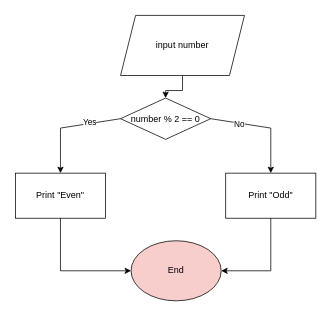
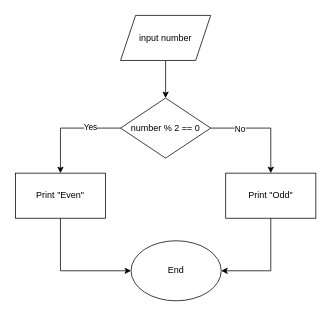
  <mxCell id="0" />
  <mxCell id="1" parent="0" />
  <mxCell id="2" value="" style="edgeStyle=orthogonalEdgeStyle;rounded=0;orthogonalLoop=1;jettySize=auto;html=1;" edge="1" parent="1" source="3" target="4"><mxGeometry relative="1" as="geometry" /></mxCell>
- <mxCell id="3" value="input number" style="shape=parallelogram;perimeter=parallelogramPerimeter;whiteSpace=wrap;html=1;fixedSize=1;" vertex="1" parent="1"><mxGeometry x="160" y="20" width="165" height="80" as="geometry" /></mxCell>
- <mxCell id="4" value="number % 2 == 0" style="rhombus;whiteSpace=wrap;html=1;" vertex="1" parent="1"><mxGeometry x="160" y="130" width="120" height="55" as="geometry" /></mxCell>
+ <mxCell id="3" value="input number" style="shape=parallelogram;perimeter=parallelogramPerimeter;whiteSpace=wrap;html=1;fixedSize=1;" vertex="1" parent="1"><mxGeometry x="160" y="20" width="120" height="60" as="geometry" /></mxCell>
+ <mxCell id="4" value="number % 2 == 0" style="rhombus;whiteSpace=wrap;html=1;" vertex="1" parent="1"><mxGeometry x="160" y="130" width="120" height="80" as="geometry" /></mxCell>
  <mxCell id="5" value="Print &quot;Even&quot;" style="rounded=0;whiteSpace=wrap;html=1;" vertex="1" parent="1"><mxGeometry x="20" y="230" width="120" height="60" as="geometry" /></mxCell>
  <mxCell id="6" value="Print &quot;Odd&quot;" style="rounded=0;whiteSpace=wrap;html=1;" vertex="1" parent="1"><mxGeometry x="300" y="230" width="120" height="60" as="geometry" /></mxCell>
- <mxCell id="7" value="End" style="ellipse;whiteSpace=wrap;html=1;fillColor=#f8cecc;" vertex="1" parent="1"><mxGeometry x="174" y="320" width="120" height="80" as="geometry" /></mxCell>
+ <mxCell id="7" value="End" style="ellipse;whiteSpace=wrap;html=1;" vertex="1" parent="1"><mxGeometry x="174" y="320" width="120" height="80" as="geometry" /></mxCell>
  <mxCell id="8" value="" style="endArrow=classic;html=1;rounded=0;exitX=0;exitY=0.5;exitDx=0;exitDy=0;entryX=0.5;entryY=0;entryDx=0;entryDy=0;" edge="1" parent="1" source="4" target="5"><mxGeometry width="50" height="50" relative="1" as="geometry"><mxPoint x="210" y="210" as="sourcePoint" /><mxPoint x="260" y="160" as="targetPoint" /><Array as="points"><mxPoint x="80" y="170" /></Array></mxGeometry></mxCell>
  <mxCell id="9" value="Yes" style="edgeLabel;html=1;align=center;verticalAlign=middle;resizable=0;points=[];" vertex="1" connectable="0" parent="8"><mxGeometry x="-0.411" y="-2" relative="1" as="geometry"><mxPoint as="offset" /></mxGeometry></mxCell>
  <mxCell id="10" value="" style="endArrow=classic;html=1;rounded=0;exitX=1;exitY=0.5;exitDx=0;exitDy=0;entryX=0.5;entryY=0;entryDx=0;entryDy=0;" edge="1" parent="1" source="4" target="6"><mxGeometry width="50" height="50" relative="1" as="geometry"><mxPoint x="210" y="210" as="sourcePoint" /><mxPoint x="260" y="160" as="targetPoint" /><Array as="points"><mxPoint x="360" y="170" /></Array></mxGeometry></mxCell>
  <mxCell id="11" value="No" style="edgeLabel;html=1;align=center;verticalAlign=middle;resizable=0;points=[];" vertex="1" connectable="0" parent="10"><mxGeometry x="-0.46" y="-1" relative="1" as="geometry"><mxPoint as="offset" /></mxGeometry></mxCell>
  <mxCell id="12" value="" style="endArrow=classic;html=1;rounded=0;exitX=0.5;exitY=1;exitDx=0;exitDy=0;entryX=0;entryY=0.5;entryDx=0;entryDy=0;" edge="1" parent="1" source="5" target="7"><mxGeometry width="50" height="50" relative="1" as="geometry"><mxPoint x="210" y="210" as="sourcePoint" /><mxPoint x="260" y="160" as="targetPoint" /><Array as="points"><mxPoint x="80" y="360" /></Array></mxGeometry></mxCell>
  <mxCell id="13" value="" style="endArrow=classic;html=1;rounded=0;exitX=0.5;exitY=1;exitDx=0;exitDy=0;entryX=1;entryY=0.5;entryDx=0;entryDy=0;" edge="1" parent="1" source="6" target="7"><mxGeometry width="50" height="50" relative="1" as="geometry"><mxPoint x="210" y="210" as="sourcePoint" /><mxPoint x="260" y="160" as="targetPoint" /><Array as="points"><mxPoint x="360" y="360" /></Array></mxGeometry></mxCell>
